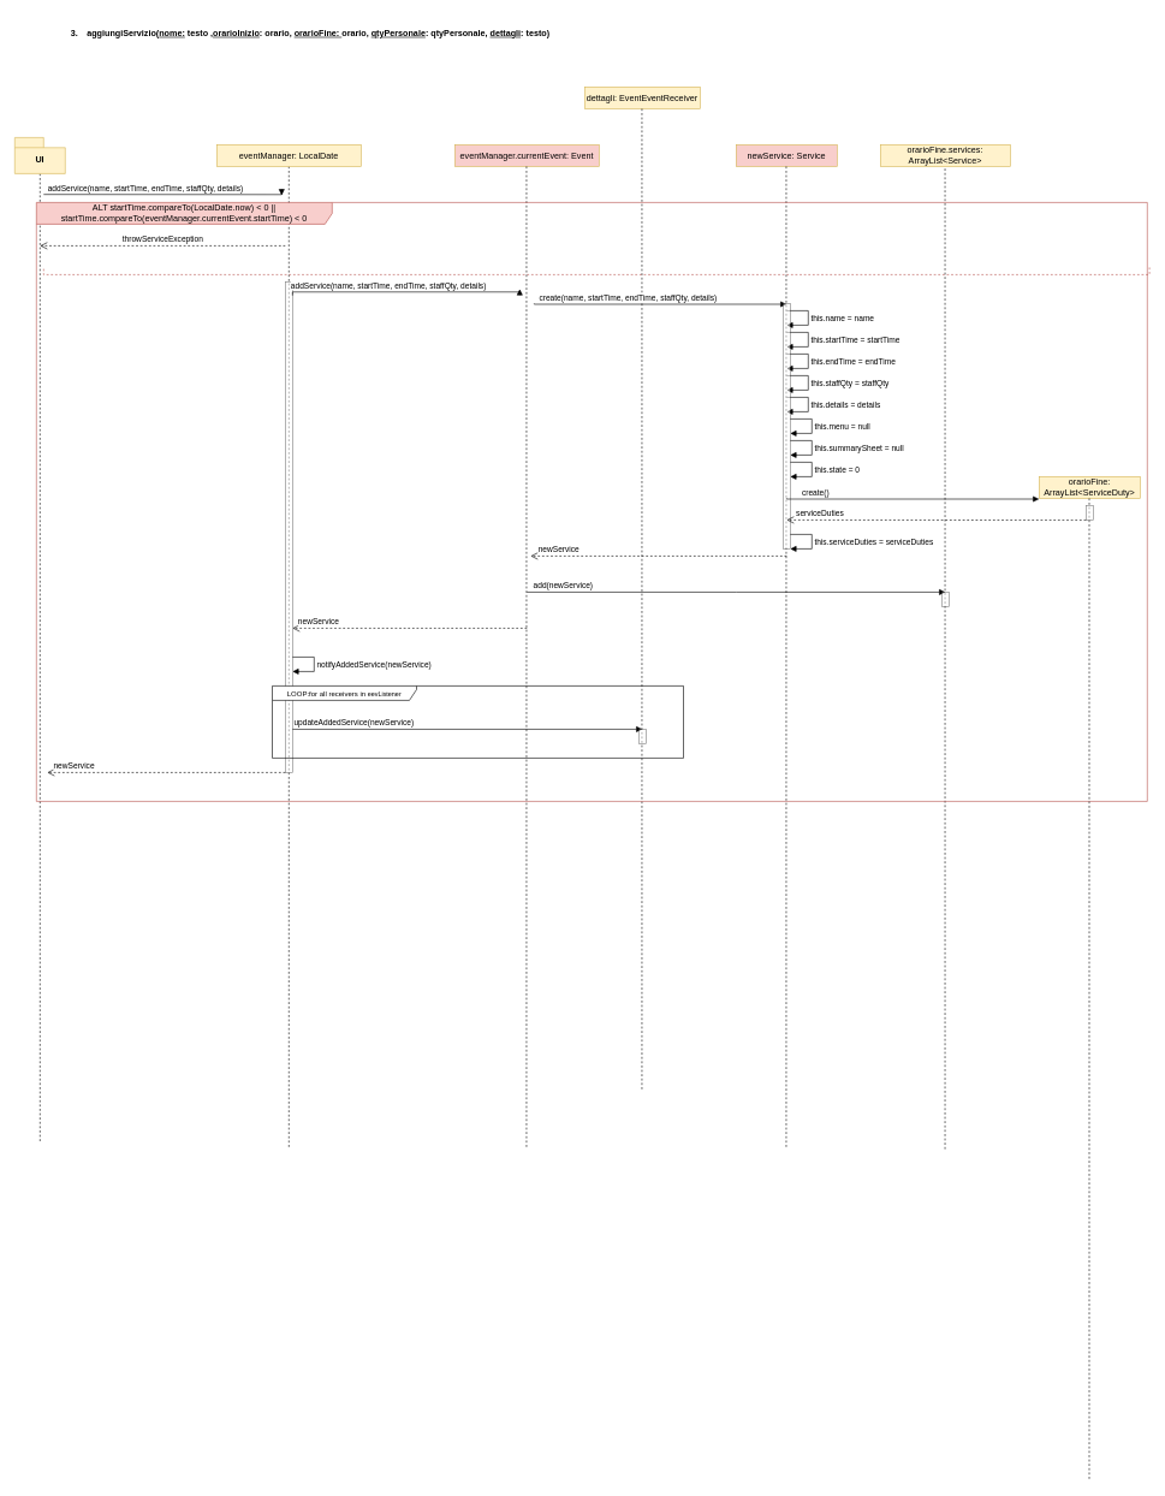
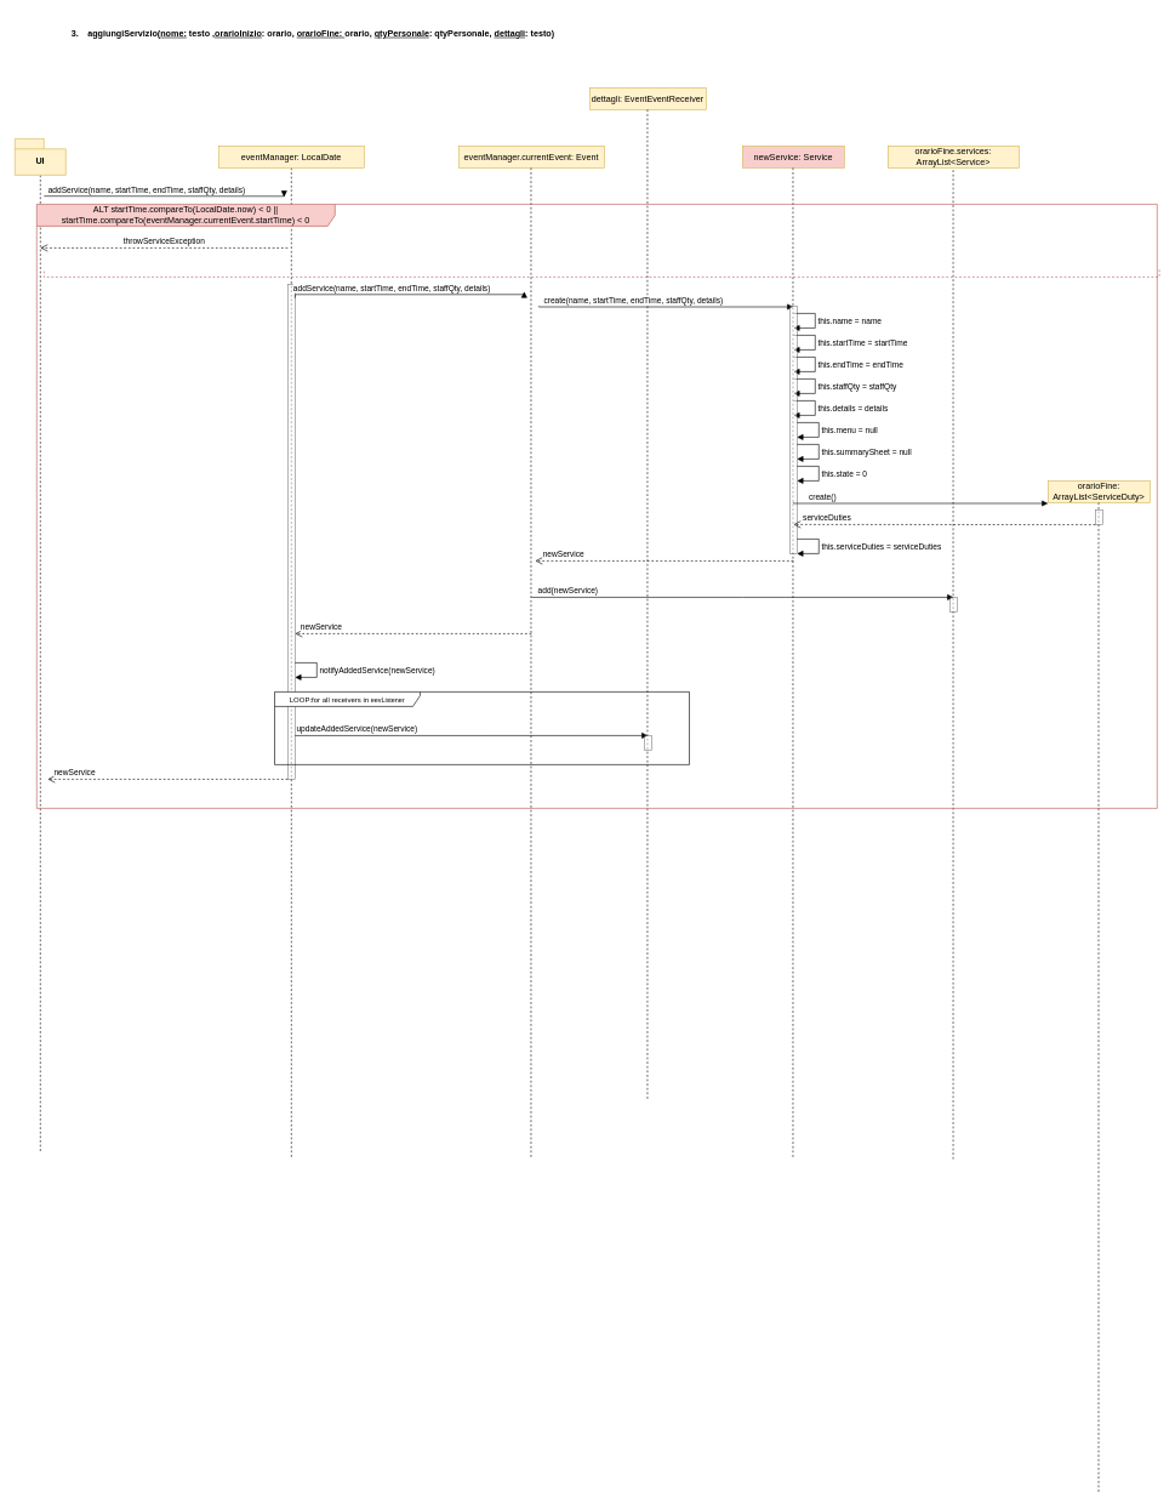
  <mxCell id="0" />
  <mxCell id="1" parent="0" />
  <mxCell id="2" style="edgeStyle=orthogonalEdgeStyle;rounded=0;orthogonalLoop=1;jettySize=auto;html=1;exitX=0.5;exitY=1;exitDx=0;exitDy=0;endArrow=none;endFill=0;dashed=1;entryX=0.02;entryY=1.003;entryDx=0;entryDy=0;entryPerimeter=0;exitPerimeter=0;" parent="1" source="3" edge="1"><mxGeometry relative="1" as="geometry"><mxPoint x="55" y="1584" as="targetPoint" /><mxPoint x="55" y="320" as="sourcePoint" /></mxGeometry></mxCell>
  <mxCell id="3" value="UI" style="shape=folder;fontStyle=1;spacingTop=10;tabWidth=40;tabHeight=14;tabPosition=left;html=1;whiteSpace=wrap;fillColor=#fff2cc;strokeColor=#d6b656;" parent="1" vertex="1"><mxGeometry x="20" y="190" width="70" height="50" as="geometry" /></mxCell>
  <mxCell id="4" style="edgeStyle=orthogonalEdgeStyle;rounded=0;orthogonalLoop=1;jettySize=auto;html=1;exitX=0.5;exitY=1;exitDx=0;exitDy=0;endArrow=none;endFill=0;dashed=1;entryX=0.15;entryY=1.001;entryDx=0;entryDy=0;entryPerimeter=0;" parent="1" edge="1"><mxGeometry relative="1" as="geometry"><mxPoint x="400" y="1591" as="targetPoint" /><mxPoint x="400" y="230" as="sourcePoint" /></mxGeometry></mxCell>
  <mxCell id="5" value="eventManager: LocalDate" style="html=1;whiteSpace=wrap;fillColor=#fff2cc;strokeColor=#d6b656;" parent="1" vertex="1"><mxGeometry x="300" y="200" width="200" height="30" as="geometry" /></mxCell>
  <mxCell id="6" value="dettagli: EventEventReceiver" style="html=1;whiteSpace=wrap;fillColor=#fff2cc;strokeColor=#d6b656;" parent="1" vertex="1"><mxGeometry x="810" y="120" width="160" height="30" as="geometry" /></mxCell>
  <mxCell id="7" style="edgeStyle=orthogonalEdgeStyle;rounded=0;orthogonalLoop=1;jettySize=auto;html=1;exitX=0.5;exitY=1;exitDx=0;exitDy=0;endArrow=none;endFill=0;dashed=1;entryX=0.15;entryY=1.001;entryDx=0;entryDy=0;entryPerimeter=0;" parent="1" edge="1"><mxGeometry relative="1" as="geometry"><mxPoint x="889.41" y="1511" as="targetPoint" /><mxPoint x="889.41" y="150" as="sourcePoint" /></mxGeometry></mxCell>
  <mxCell id="8" value="newService: Service" style="html=1;whiteSpace=wrap;fillColor=#f8cecc;strokeColor=#d6b656;" parent="1" vertex="1"><mxGeometry x="1020" y="200" width="140" height="30" as="geometry" /></mxCell>
  <mxCell id="9" style="edgeStyle=orthogonalEdgeStyle;rounded=0;orthogonalLoop=1;jettySize=auto;html=1;exitX=0.5;exitY=1;exitDx=0;exitDy=0;endArrow=none;endFill=0;dashed=1;entryX=0.15;entryY=1.001;entryDx=0;entryDy=0;entryPerimeter=0;" parent="1" edge="1"><mxGeometry relative="1" as="geometry"><mxPoint x="1089.44" y="1591" as="targetPoint" /><mxPoint x="1089.44" y="230" as="sourcePoint" /></mxGeometry></mxCell>
  <mxCell id="10" value="" style="html=1;verticalAlign=bottom;endArrow=none;dashed=1;endSize=8;edgeStyle=elbowEdgeStyle;elbow=vertical;curved=0;rounded=0;endFill=0;fillColor=#f8cecc;strokeColor=#b85450;" parent="1" edge="1"><mxGeometry relative="1" as="geometry"><mxPoint x="1593" y="370" as="sourcePoint" /><mxPoint x="60" y="370" as="targetPoint" /><Array as="points"><mxPoint x="570" y="380" /></Array></mxGeometry></mxCell>
  <mxCell id="11" value="" style="html=1;points=[];perimeter=orthogonalPerimeter;outlineConnect=0;targetShapes=umlLifeline;portConstraint=eastwest;newEdgeStyle={&quot;edgeStyle&quot;:&quot;elbowEdgeStyle&quot;,&quot;elbow&quot;:&quot;vertical&quot;,&quot;curved&quot;:0,&quot;rounded&quot;:0};shadow=0;imageAspect=1;fillOpacity=50;strokeOpacity=50;" parent="1" vertex="1"><mxGeometry x="395" y="390" width="10" height="680" as="geometry" /></mxCell>
  <mxCell id="12" value="&lt;p style=&quot;text-indent: -18pt;&quot; class=&quot;MsoListParagraph&quot;&gt;&lt;b&gt;&lt;span style=&quot;line-height: 107%;&quot;&gt;&lt;span style=&quot;mso-list:Ignore&quot;&gt;3.&lt;span style=&quot;font-style: normal; font-variant: normal; font-kerning: auto; font-optical-sizing: auto; font-feature-settings: normal; font-variation-settings: normal; font-weight: normal; font-stretch: normal; line-height: normal; font-family: &amp;quot;Times New Roman&amp;quot;;&quot;&gt;&amp;nbsp;&amp;nbsp; &lt;/span&gt;&lt;/span&gt;&lt;/span&gt;&lt;/b&gt;&lt;span style=&quot;mso-spacerun:yes&quot;&gt;&amp;nbsp;&lt;/span&gt;&lt;b&gt;&lt;span style=&quot;&quot;&gt;aggiungiServizio(&lt;u&gt;nome:&lt;/u&gt; testo ,&lt;u&gt;orarioInizio&lt;/u&gt;: orario, &lt;u&gt;orarioFine:&amp;nbsp;&lt;/u&gt;orario, &lt;u&gt;qtyPersonale&lt;/u&gt;: qtyPersonale, &lt;u&gt;dettagli&lt;/u&gt;: testo)&lt;/span&gt;&lt;/b&gt;&lt;/p&gt;" style="text;whiteSpace=wrap;html=1;" parent="1" vertex="1"><mxGeometry y="20" width="660" height="50" as="geometry" x="120" /></mxCell>
  <mxCell id="13" value="addService(name, startTime, endTime, staffQty, details)" style="html=1;verticalAlign=bottom;endArrow=block;edgeStyle=elbowEdgeStyle;elbow=vertical;curved=0;rounded=0;" parent="1" edge="1"><mxGeometry x="-0.148" width="80" relative="1" as="geometry"><mxPoint x="60" y="268.82" as="sourcePoint" /><mxPoint x="390" y="270" as="targetPoint" /><mxPoint as="offset" /></mxGeometry></mxCell>
  <mxCell id="14" value="orarioFine.services: ArrayList&amp;lt;Service&amp;gt;" style="html=1;whiteSpace=wrap;fillColor=#fff2cc;strokeColor=#d6b656;" parent="1" vertex="1"><mxGeometry x="1220" y="200" width="180" height="30" as="geometry" /></mxCell>
- <mxCell id="15" value="eventManager.currentEvent: Event" style="html=1;whiteSpace=wrap;fillColor=#f8cecc;strokeColor=#d6b656;" parent="1" vertex="1"><mxGeometry x="630" y="200" width="200" height="30" as="geometry" /></mxCell>
+ <mxCell id="15" value="eventManager.currentEvent: Event" style="html=1;whiteSpace=wrap;fillColor=#fff2cc;strokeColor=#d6b656;" parent="1" vertex="1"><mxGeometry x="630" y="200" width="200" height="30" as="geometry" /></mxCell>
  <mxCell id="16" style="edgeStyle=orthogonalEdgeStyle;rounded=0;orthogonalLoop=1;jettySize=auto;html=1;exitX=0.5;exitY=1;exitDx=0;exitDy=0;endArrow=none;endFill=0;dashed=1;entryX=0.15;entryY=1.001;entryDx=0;entryDy=0;entryPerimeter=0;" parent="1" edge="1"><mxGeometry relative="1" as="geometry"><mxPoint x="729.41" y="1591" as="targetPoint" /><mxPoint x="729.41" y="230" as="sourcePoint" /></mxGeometry></mxCell>
  <mxCell id="17" value="addService(name, startTime, endTime, staffQty, details)" style="html=1;verticalAlign=bottom;endArrow=block;edgeStyle=elbowEdgeStyle;elbow=vertical;curved=0;rounded=0;" parent="1" edge="1"><mxGeometry x="-0.148" width="80" relative="1" as="geometry"><mxPoint x="405" y="408.82" as="sourcePoint" /><mxPoint x="720" y="400" as="targetPoint" /><mxPoint as="offset" /></mxGeometry></mxCell>
  <mxCell id="18" value="create(name, startTime, endTime, staffQty, details)" style="html=1;verticalAlign=bottom;endArrow=block;edgeStyle=elbowEdgeStyle;elbow=vertical;curved=0;rounded=0;" parent="1" edge="1"><mxGeometry x="-0.256" width="80" relative="1" as="geometry"><mxPoint x="740" y="420" as="sourcePoint" /><mxPoint x="1090" y="421" as="targetPoint" /><mxPoint as="offset" /></mxGeometry></mxCell>
  <mxCell id="19" value="this.name = name" style="html=1;align=left;spacingLeft=2;endArrow=block;rounded=0;edgeStyle=orthogonalEdgeStyle;curved=0;rounded=0;" parent="1" edge="1"><mxGeometry relative="1" as="geometry"><mxPoint x="1090" y="430" as="sourcePoint" /><Array as="points"><mxPoint x="1120" y="430" /><mxPoint x="1120" y="450" /><mxPoint x="1095" y="450" /></Array><mxPoint x="1090" y="450" as="targetPoint" /></mxGeometry></mxCell>
  <mxCell id="20" value="this.startTime = startTime" style="html=1;align=left;spacingLeft=2;endArrow=block;rounded=0;edgeStyle=orthogonalEdgeStyle;curved=0;rounded=0;" parent="1" edge="1"><mxGeometry relative="1" as="geometry"><mxPoint x="1090" y="460" as="sourcePoint" /><Array as="points"><mxPoint x="1120" y="460" /><mxPoint x="1120" y="480" /><mxPoint x="1095" y="480" /></Array><mxPoint x="1090" y="480" as="targetPoint" /></mxGeometry></mxCell>
  <mxCell id="21" value="this.endTime = endTime" style="html=1;align=left;spacingLeft=2;endArrow=block;rounded=0;edgeStyle=orthogonalEdgeStyle;curved=0;rounded=0;" parent="1" edge="1"><mxGeometry relative="1" as="geometry"><mxPoint x="1090" y="490" as="sourcePoint" /><Array as="points"><mxPoint x="1120" y="490" /><mxPoint x="1120" y="510" /><mxPoint x="1095" y="510" /></Array><mxPoint x="1090" y="510" as="targetPoint" /></mxGeometry></mxCell>
  <mxCell id="22" value="this.staffQty = staffQty" style="html=1;align=left;spacingLeft=2;endArrow=block;rounded=0;edgeStyle=orthogonalEdgeStyle;curved=0;rounded=0;" parent="1" edge="1"><mxGeometry relative="1" as="geometry"><mxPoint x="1090" y="520" as="sourcePoint" /><Array as="points"><mxPoint x="1120" y="520" /><mxPoint x="1120" y="540" /><mxPoint x="1095" y="540" /></Array><mxPoint x="1090" y="540" as="targetPoint" /></mxGeometry></mxCell>
  <mxCell id="23" value="this.details = details" style="html=1;align=left;spacingLeft=2;endArrow=block;rounded=0;edgeStyle=orthogonalEdgeStyle;curved=0;rounded=0;" parent="1" edge="1"><mxGeometry relative="1" as="geometry"><mxPoint x="1090" y="550" as="sourcePoint" /><Array as="points"><mxPoint x="1120" y="550" /><mxPoint x="1120" y="570" /><mxPoint x="1095" y="570" /></Array><mxPoint x="1090" y="570" as="targetPoint" /></mxGeometry></mxCell>
  <mxCell id="24" value="newService" style="html=1;verticalAlign=bottom;endArrow=open;dashed=1;endSize=8;edgeStyle=elbowEdgeStyle;elbow=vertical;curved=0;rounded=0;" parent="1" edge="1"><mxGeometry x="0.778" relative="1" as="geometry"><mxPoint x="1090" y="770" as="sourcePoint" /><mxPoint x="735" y="770" as="targetPoint" /><mxPoint as="offset" /></mxGeometry></mxCell>
  <mxCell id="25" value="add(newService)" style="html=1;verticalAlign=bottom;endArrow=block;edgeStyle=elbowEdgeStyle;elbow=vertical;curved=0;rounded=0;" parent="1" edge="1"><mxGeometry x="-0.828" width="80" relative="1" as="geometry"><mxPoint x="730" y="820" as="sourcePoint" /><mxPoint x="1310" y="820" as="targetPoint" /><mxPoint as="offset" /></mxGeometry></mxCell>
  <mxCell id="26" style="edgeStyle=orthogonalEdgeStyle;rounded=0;orthogonalLoop=1;jettySize=auto;html=1;exitX=0.5;exitY=1;exitDx=0;exitDy=0;endArrow=none;endFill=0;dashed=1;entryX=0.15;entryY=1.001;entryDx=0;entryDy=0;entryPerimeter=0;" parent="1" edge="1"><mxGeometry relative="1" as="geometry"><mxPoint x="1309.58" y="1594" as="targetPoint" /><mxPoint x="1309.58" y="233" as="sourcePoint" /></mxGeometry></mxCell>
  <mxCell id="27" value="" style="html=1;points=[];perimeter=orthogonalPerimeter;outlineConnect=0;targetShapes=umlLifeline;portConstraint=eastwest;newEdgeStyle={&quot;edgeStyle&quot;:&quot;elbowEdgeStyle&quot;,&quot;elbow&quot;:&quot;vertical&quot;,&quot;curved&quot;:0,&quot;rounded&quot;:0};shadow=0;imageAspect=1;fillOpacity=50;strokeOpacity=50;" parent="1" vertex="1"><mxGeometry x="1305" y="820" width="10" height="20" as="geometry" /></mxCell>
  <mxCell id="28" value="" style="html=1;points=[];perimeter=orthogonalPerimeter;outlineConnect=0;targetShapes=umlLifeline;portConstraint=eastwest;newEdgeStyle={&quot;edgeStyle&quot;:&quot;elbowEdgeStyle&quot;,&quot;elbow&quot;:&quot;vertical&quot;,&quot;curved&quot;:0,&quot;rounded&quot;:0};shadow=0;imageAspect=1;fillOpacity=50;strokeOpacity=50;" parent="1" vertex="1"><mxGeometry x="1085" y="420" width="10" height="340" as="geometry" /></mxCell>
  <mxCell id="29" value="this.menu = null" style="html=1;align=left;spacingLeft=2;endArrow=block;rounded=0;edgeStyle=orthogonalEdgeStyle;curved=0;rounded=0;" parent="1" edge="1"><mxGeometry relative="1" as="geometry"><mxPoint x="1095" y="580" as="sourcePoint" /><Array as="points"><mxPoint x="1125" y="580" /><mxPoint x="1125" y="600" /><mxPoint x="1100" y="600" /></Array><mxPoint x="1095" y="600" as="targetPoint" /></mxGeometry></mxCell>
  <mxCell id="30" value="this.summarySheet = null" style="html=1;align=left;spacingLeft=2;endArrow=block;rounded=0;edgeStyle=orthogonalEdgeStyle;curved=0;rounded=0;" parent="1" edge="1"><mxGeometry relative="1" as="geometry"><mxPoint x="1095" y="610" as="sourcePoint" /><Array as="points"><mxPoint x="1125" y="610" /><mxPoint x="1125" y="630" /><mxPoint x="1100" y="630" /></Array><mxPoint x="1095" y="630" as="targetPoint" /></mxGeometry></mxCell>
  <mxCell id="31" value="newService" style="html=1;verticalAlign=bottom;endArrow=open;dashed=1;endSize=8;edgeStyle=elbowEdgeStyle;elbow=vertical;curved=0;rounded=0;" parent="1" edge="1"><mxGeometry x="0.778" relative="1" as="geometry"><mxPoint x="730" y="870" as="sourcePoint" /><mxPoint x="405" y="870" as="targetPoint" /><mxPoint as="offset" /><Array as="points"><mxPoint x="570" y="870" /></Array></mxGeometry></mxCell>
  <mxCell id="32" value="notifyAddedService(newService)" style="html=1;align=left;spacingLeft=2;endArrow=block;rounded=0;edgeStyle=orthogonalEdgeStyle;curved=0;rounded=0;" parent="1" edge="1"><mxGeometry relative="1" as="geometry"><mxPoint x="405" y="910" as="sourcePoint" /><Array as="points"><mxPoint x="435" y="910" /><mxPoint x="435" y="930" /><mxPoint x="410" y="930" /></Array><mxPoint x="405" y="930" as="targetPoint" /></mxGeometry></mxCell>
  <mxCell id="33" value="&lt;font style=&quot;font-size: 10px;&quot;&gt;LOOP:for all receivers in&amp;nbsp;&lt;/font&gt;&lt;font style=&quot;font-size: 9px;&quot;&gt;eevListener&lt;/font&gt;" style="shape=umlFrame;whiteSpace=wrap;html=1;pointerEvents=0;width=200;height=20;" parent="1" vertex="1"><mxGeometry x="377" y="950" width="570" height="100" as="geometry" /></mxCell>
  <mxCell id="34" value="updateAddedService(newService)" style="html=1;verticalAlign=bottom;endArrow=block;edgeStyle=elbowEdgeStyle;elbow=vertical;curved=0;rounded=0;align=center;" parent="1" edge="1"><mxGeometry x="-0.648" y="1" width="80" relative="1" as="geometry"><mxPoint x="405" y="1010.06" as="sourcePoint" /><mxPoint x="890" y="1010" as="targetPoint" /><mxPoint as="offset" /></mxGeometry></mxCell>
  <mxCell id="35" value="" style="html=1;points=[];perimeter=orthogonalPerimeter;outlineConnect=0;targetShapes=umlLifeline;portConstraint=eastwest;newEdgeStyle={&quot;edgeStyle&quot;:&quot;elbowEdgeStyle&quot;,&quot;elbow&quot;:&quot;vertical&quot;,&quot;curved&quot;:0,&quot;rounded&quot;:0};shadow=0;imageAspect=1;fillOpacity=50;strokeOpacity=50;" parent="1" vertex="1"><mxGeometry x="885" y="1010" width="10" height="20" as="geometry" /></mxCell>
  <mxCell id="36" value="newService" style="html=1;verticalAlign=bottom;endArrow=open;dashed=1;endSize=8;edgeStyle=elbowEdgeStyle;elbow=vertical;curved=0;rounded=0;" parent="1" edge="1"><mxGeometry x="0.778" relative="1" as="geometry"><mxPoint x="395" y="1070" as="sourcePoint" /><mxPoint x="65" y="1070" as="targetPoint" /><mxPoint as="offset" /><Array as="points"><mxPoint x="230" y="1070" /></Array></mxGeometry></mxCell>
  <mxCell id="37" value="ALT startTime.compareTo(LocalDate.now) &amp;lt; 0 || startTime.compareTo(eventManager.currentEvent.startTime) &amp;lt; 0" style="shape=umlFrame;whiteSpace=wrap;html=1;pointerEvents=0;fillColor=#f8cecc;strokeColor=#b85450;width=410;height=30;" parent="1" vertex="1"><mxGeometry x="50" y="280" width="1540" height="830" as="geometry" /></mxCell>
  <mxCell id="38" value="throwServiceException" style="html=1;verticalAlign=bottom;endArrow=open;dashed=1;endSize=8;edgeStyle=elbowEdgeStyle;elbow=vertical;curved=0;rounded=0;" parent="1" edge="1"><mxGeometry relative="1" as="geometry"><mxPoint x="395" y="340" as="sourcePoint" /><mxPoint x="55" y="340" as="targetPoint" /></mxGeometry></mxCell>
  <mxCell id="39" value="this.state = 0" style="html=1;align=left;spacingLeft=2;endArrow=block;rounded=0;edgeStyle=orthogonalEdgeStyle;curved=0;rounded=0;" parent="1" edge="1"><mxGeometry relative="1" as="geometry"><mxPoint x="1095" y="639.95" as="sourcePoint" /><Array as="points"><mxPoint x="1125" y="639.95" /><mxPoint x="1125" y="659.95" /><mxPoint x="1100" y="659.95" /></Array><mxPoint x="1095" y="659.95" as="targetPoint" /></mxGeometry></mxCell>
  <mxCell id="40" value="create()" style="html=1;verticalAlign=bottom;endArrow=block;edgeStyle=elbowEdgeStyle;elbow=vertical;curved=0;rounded=0;" parent="1" edge="1"><mxGeometry x="-0.766" width="80" relative="1" as="geometry"><mxPoint x="1090" y="690" as="sourcePoint" /><mxPoint x="1440" y="691" as="targetPoint" /><mxPoint as="offset" /></mxGeometry></mxCell>
  <mxCell id="41" value="orarioFine: ArrayList&amp;lt;ServiceDuty&amp;gt;" style="html=1;whiteSpace=wrap;fillColor=#fff2cc;strokeColor=#d6b656;" parent="1" vertex="1"><mxGeometry x="1440" y="660" width="140" height="30" as="geometry" /></mxCell>
  <mxCell id="42" style="edgeStyle=orthogonalEdgeStyle;rounded=0;orthogonalLoop=1;jettySize=auto;html=1;exitX=0.5;exitY=1;exitDx=0;exitDy=0;endArrow=none;endFill=0;dashed=1;entryX=0.15;entryY=1.001;entryDx=0;entryDy=0;entryPerimeter=0;" parent="1" edge="1"><mxGeometry relative="1" as="geometry"><mxPoint x="1509.5" y="2051" as="targetPoint" /><mxPoint x="1509.5" y="690" as="sourcePoint" /></mxGeometry></mxCell>
  <mxCell id="43" value="" style="html=1;points=[];perimeter=orthogonalPerimeter;outlineConnect=0;targetShapes=umlLifeline;portConstraint=eastwest;newEdgeStyle={&quot;edgeStyle&quot;:&quot;elbowEdgeStyle&quot;,&quot;elbow&quot;:&quot;vertical&quot;,&quot;curved&quot;:0,&quot;rounded&quot;:0};shadow=0;imageAspect=1;fillOpacity=50;strokeOpacity=50;" parent="1" vertex="1"><mxGeometry x="1505" y="700" width="10" height="20" as="geometry" /></mxCell>
  <mxCell id="44" value="serviceDuties" style="html=1;verticalAlign=bottom;endArrow=open;dashed=1;endSize=8;edgeStyle=elbowEdgeStyle;elbow=vertical;curved=0;rounded=0;" parent="1" edge="1"><mxGeometry x="0.778" relative="1" as="geometry"><mxPoint x="1505" y="720.29" as="sourcePoint" /><mxPoint x="1090" y="720" as="targetPoint" /><mxPoint as="offset" /></mxGeometry></mxCell>
  <mxCell id="45" value="this.serviceDuties = serviceDuties&amp;nbsp;" style="html=1;align=left;spacingLeft=2;endArrow=block;rounded=0;edgeStyle=orthogonalEdgeStyle;curved=0;rounded=0;" parent="1" edge="1"><mxGeometry relative="1" as="geometry"><mxPoint x="1095" y="740" as="sourcePoint" /><Array as="points"><mxPoint x="1125" y="740.05" /><mxPoint x="1125" y="760.05" /></Array><mxPoint x="1095" y="760" as="targetPoint" /></mxGeometry></mxCell>
